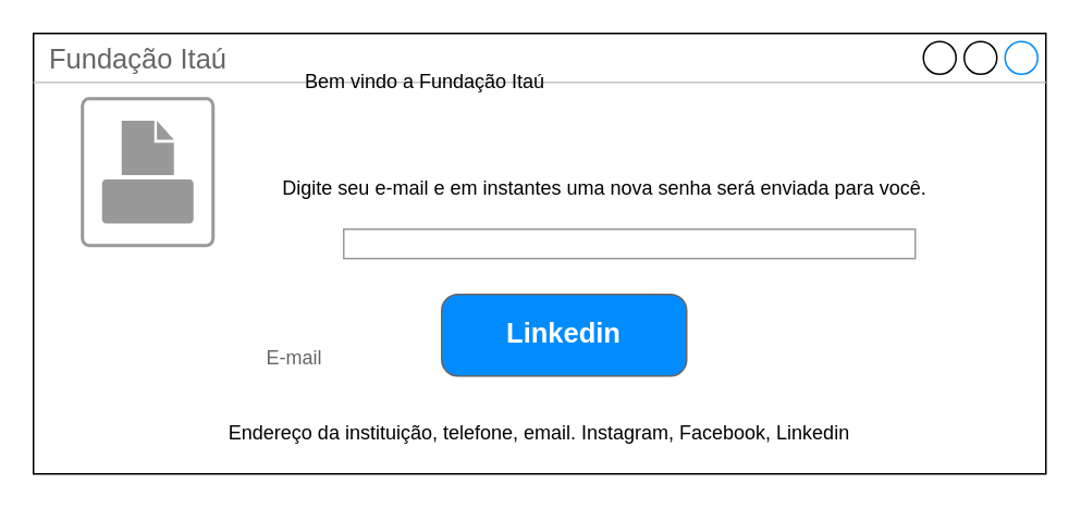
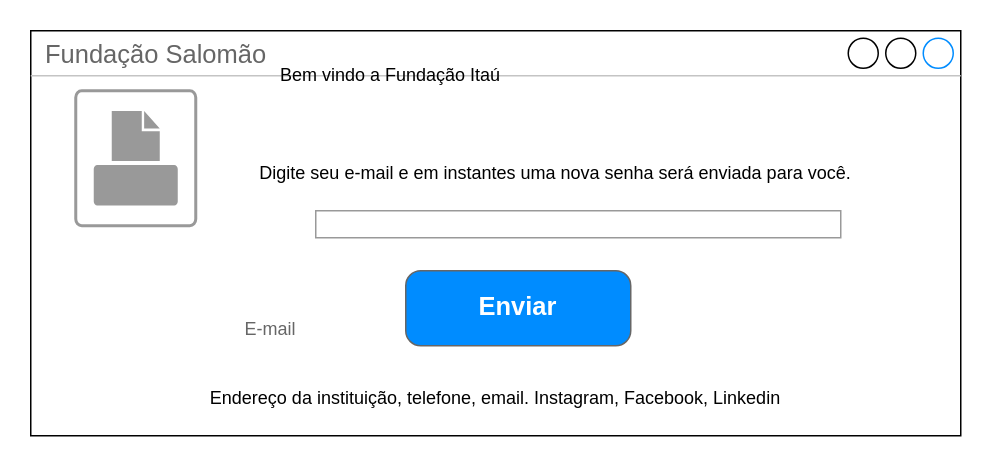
  <mxCell id="0" />
  <mxCell id="1" parent="0" />
- <mxCell id="2" value="Fundação Itaú" style="strokeWidth=1;shadow=0;dashed=0;align=center;html=1;shape=mxgraph.mockup.containers.window;align=left;verticalAlign=top;spacingLeft=8;strokeColor2=#008cff;strokeColor3=#c4c4c4;fontColor=#666666;mainText=;fontSize=17;labelBackgroundColor=none;whiteSpace=wrap;" parent="1" vertex="1"><mxGeometry x="20" y="20" width="620" height="270" as="geometry" /></mxCell>
+ <mxCell id="2" value="Fundação Salomão" style="strokeWidth=1;shadow=0;dashed=0;align=center;html=1;shape=mxgraph.mockup.containers.window;align=left;verticalAlign=top;spacingLeft=8;strokeColor2=#008cff;strokeColor3=#c4c4c4;fontColor=#666666;mainText=;fontSize=17;labelBackgroundColor=none;whiteSpace=wrap;" parent="1" vertex="1"><mxGeometry x="20" y="20" width="620" height="270" as="geometry" /></mxCell>
  <mxCell id="3" value="Bem vindo a Fundação Itaú" style="text;html=1;align=center;verticalAlign=middle;whiteSpace=wrap;rounded=0;" parent="1" vertex="1"><mxGeometry x="170" y="35" width="180" height="30" as="geometry" /></mxCell>
  <mxCell id="4" value="Endereço da instituição, telefone, email. Instagram, Facebook, Linkedin" style="text;html=1;strokeColor=none;fillColor=none;align=center;verticalAlign=middle;whiteSpace=wrap;rounded=0;" parent="1" vertex="1"><mxGeometry x="31" y="250" width="598" height="30" as="geometry" /></mxCell>
  <mxCell id="5" value="" style="strokeColor=#999999;verticalLabelPosition=bottom;shadow=0;dashed=0;verticalAlign=top;strokeWidth=2;html=1;shape=mxgraph.mockup.misc.printIcon;" parent="1" vertex="1"><mxGeometry x="50" y="60" width="80" height="90" as="geometry" /></mxCell>
  <mxCell id="6" value="E-mail" style="strokeWidth=1;shadow=0;dashed=0;align=center;html=1;shape=mxgraph.mockup.forms.anchor;align=right;spacingRight=2;fontColor=#666666;" parent="1" vertex="1"><mxGeometry x="150" y="210" width="50" height="18" as="geometry" /></mxCell>
  <mxCell id="7" value="" style="strokeWidth=1;shadow=0;dashed=0;align=center;html=1;shape=mxgraph.mockup.forms.rrect;fillColor=#ffffff;rSize=0;fontColor=#666666;align=left;spacingLeft=3;strokeColor=#999999;" parent="1" vertex="1"><mxGeometry x="210" y="140" width="350" height="18" as="geometry" /></mxCell>
  <mxCell id="8" value="Digite seu e-mail e em instantes uma nova senha será enviada para você." style="text;html=1;align=center;verticalAlign=middle;whiteSpace=wrap;rounded=0;" vertex="1" parent="1"><mxGeometry x="160" y="100" width="420" height="30" as="geometry" /></mxCell>
- <mxCell id="9" value="Linkedin" style="strokeWidth=1;shadow=0;dashed=0;align=center;html=1;shape=mxgraph.mockup.buttons.button;strokeColor=#666666;fontColor=#ffffff;mainText=;buttonStyle=round;fontSize=17;fontStyle=1;fillColor=#008cff;whiteSpace=wrap;" vertex="1" parent="1"><mxGeometry x="270" y="180" width="150" height="50" as="geometry" /></mxCell>
+ <mxCell id="9" value="Enviar" style="strokeWidth=1;shadow=0;dashed=0;align=center;html=1;shape=mxgraph.mockup.buttons.button;strokeColor=#666666;fontColor=#ffffff;mainText=;buttonStyle=round;fontSize=17;fontStyle=1;fillColor=#008cff;whiteSpace=wrap;" vertex="1" parent="1"><mxGeometry x="270" y="180" width="150" height="50" as="geometry" /></mxCell>
